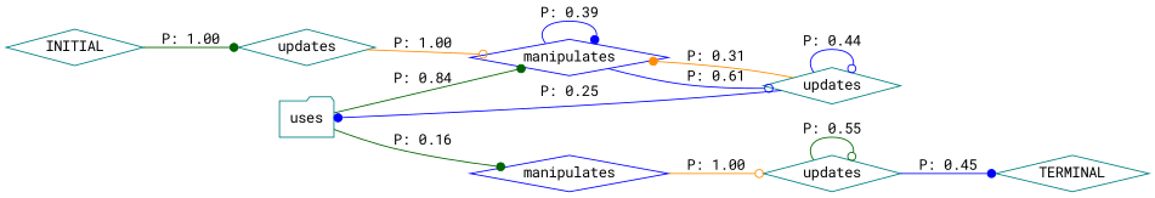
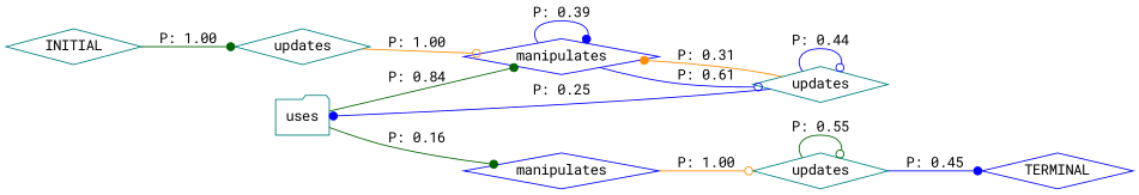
  digraph {
    rankdir=LR
    fontname="Roboto Mono"
    node [color=teal shape=diamond fontname="Roboto Mono"]
    edge [color=blue arrowhead=dot fontname="Roboto Mono"]
    n1 [label=manipulates color=blue]
    n2 [label=updates]
    n3 [label=manipulates color=blue]
    n4 [label=updates]
    n5 [label=updates]
-   n6 [label=TERMINAL]
+   n6 [label=TERMINAL color=blue]
    n7 [label=uses shape=folder]
    n8 [label=INITIAL]
    n1 -> n2 [label="P: 1.00" color=darkorange arrowhead=odot]
    n2 -> n2 [label="P: 0.55" color=darkgreen arrowhead=odot]
    n2 -> n6 [label="P: 0.45"]
    n3 -> n3 [label="P: 0.39"]
    n3 -> n4 [label="P: 0.61" arrowhead=odot]
    n4 -> n3 [label="P: 0.31" color=darkorange]
    n4 -> n4 [label="P: 0.44" arrowhead=odot]
    n4 -> n7 [label="P: 0.25"]
    n5 -> n3 [label="P: 1.00" color=darkorange arrowhead=odot]
    n7 -> n1 [label="P: 0.16" color=darkgreen]
    n7 -> n3 [label="P: 0.84" color=darkgreen]
    n8 -> n5 [label="P: 1.00" color=darkgreen]
  }
